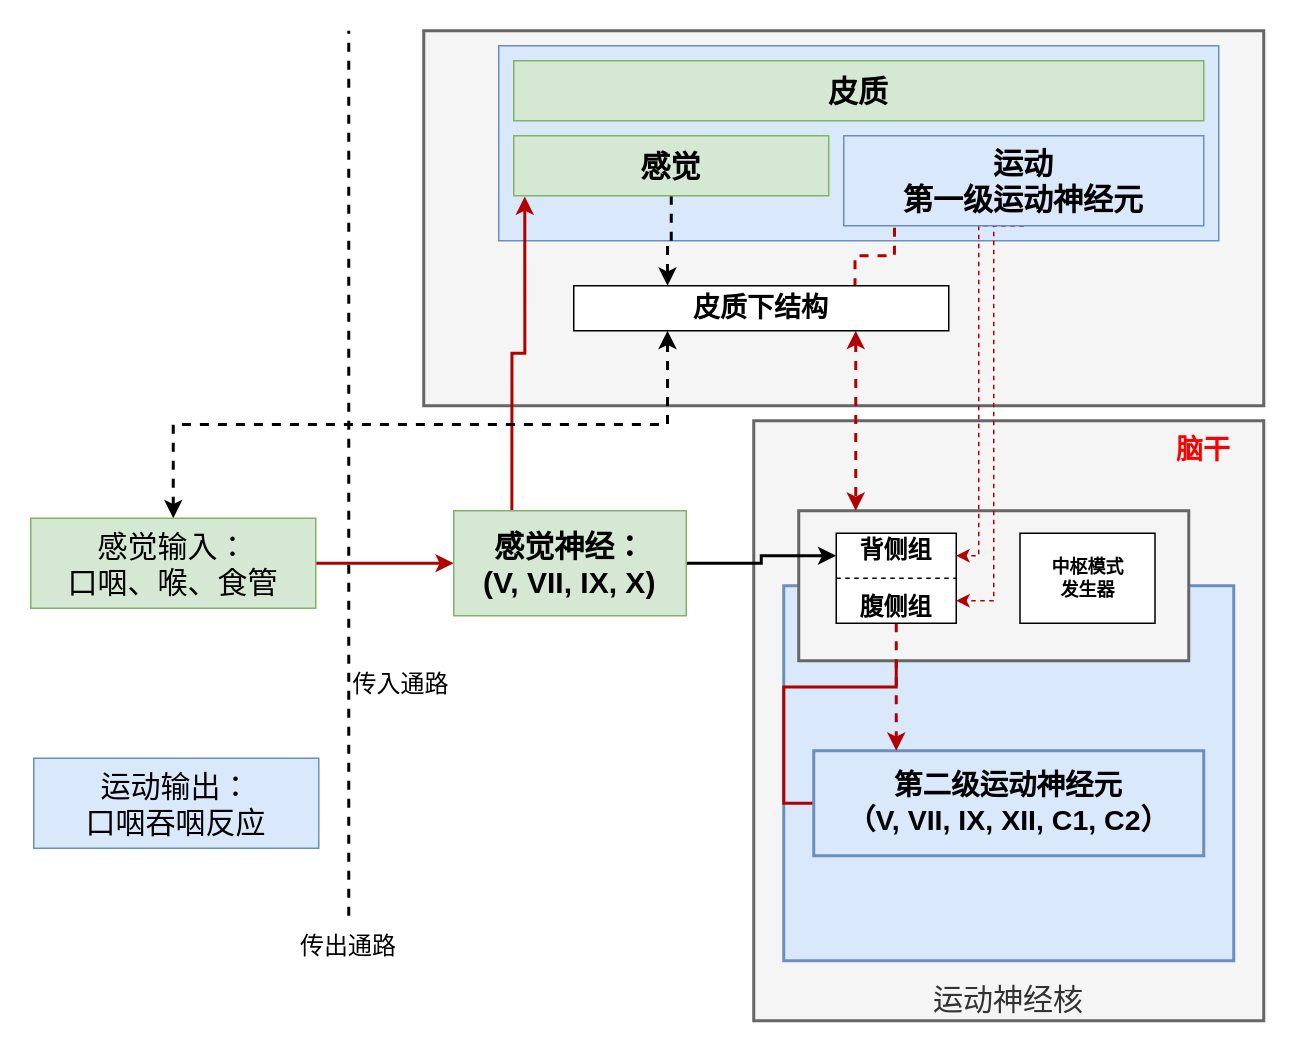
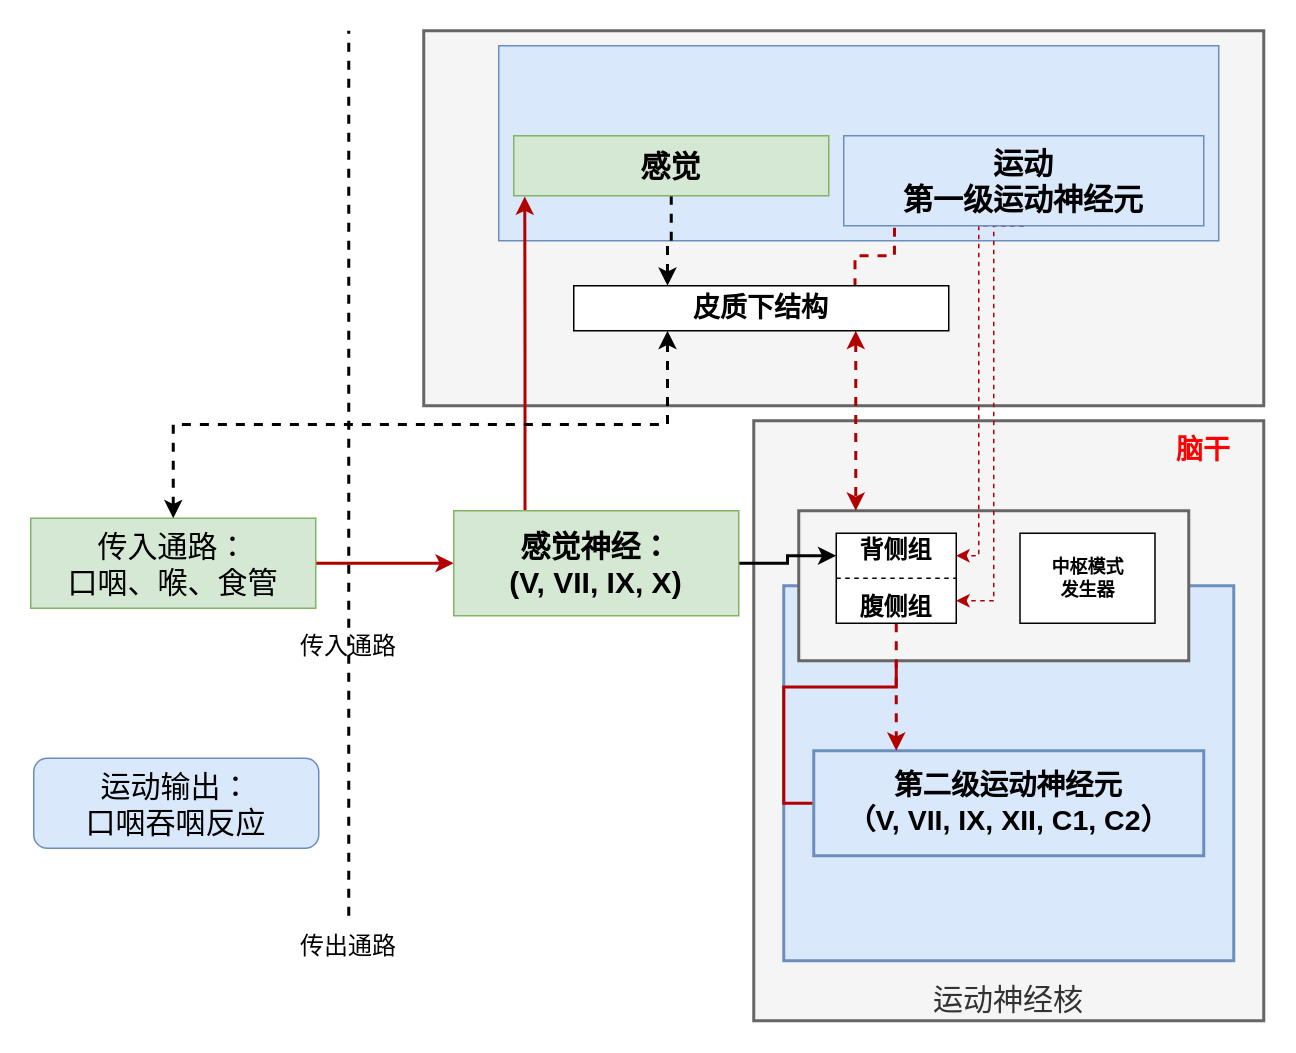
  <mxCell id="0" />
  <mxCell id="1" parent="0" />
  <mxCell id="2" value="&lt;font style=&quot;font-size: 20px;&quot;&gt;运动神经核&lt;/font&gt;" style="rounded=0;whiteSpace=wrap;html=1;strokeWidth=2;verticalAlign=bottom;fillColor=#f5f5f5;fontColor=#333333;strokeColor=#666666;" parent="1" vertex="1"><mxGeometry x="502" y="280" width="340" height="400" as="geometry" /></mxCell>
  <mxCell id="3" value="" style="rounded=0;whiteSpace=wrap;html=1;strokeWidth=2;verticalAlign=bottom;fillColor=#dae8fc;strokeColor=#6c8ebf;" parent="1" vertex="1"><mxGeometry x="522" y="390" width="300" height="250" as="geometry" /></mxCell>
  <mxCell id="4" style="edgeStyle=orthogonalEdgeStyle;rounded=0;orthogonalLoop=1;jettySize=auto;html=1;exitX=0;exitY=0.5;exitDx=0;exitDy=0;fontSize=16;startArrow=none;startFill=0;strokeWidth=2;fillColor=#e51400;strokeColor=#B20000;" parent="1" source="5" target="16" edge="1"><mxGeometry relative="1" as="geometry" /></mxCell>
  <mxCell id="5" value="&lt;font style=&quot;font-size: 19px;&quot;&gt;&lt;b&gt;第二级运动神经元&lt;br&gt;（V, VII, IX, XII, C1, C2）&lt;/b&gt;&lt;/font&gt;" style="rounded=0;whiteSpace=wrap;html=1;strokeWidth=2;fillColor=#dae8fc;strokeColor=#6c8ebf;" parent="1" vertex="1"><mxGeometry x="542" y="500" width="260" height="70" as="geometry" /></mxCell>
  <mxCell id="6" value="" style="rounded=0;whiteSpace=wrap;html=1;strokeWidth=2;fillColor=#f5f5f5;fontColor=#333333;strokeColor=#666666;" parent="1" vertex="1"><mxGeometry x="532" y="340" width="260" height="100" as="geometry" /></mxCell>
  <mxCell id="7" value="" style="rounded=0;whiteSpace=wrap;html=1;strokeWidth=2;fillColor=#f5f5f5;strokeColor=#666666;fontColor=#333333;" parent="1" vertex="1"><mxGeometry x="282" y="20" width="560" height="250" as="geometry" /></mxCell>
  <mxCell id="8" value="" style="rounded=0;whiteSpace=wrap;html=1;fillColor=#dae8fc;strokeColor=#6c8ebf;" parent="1" vertex="1"><mxGeometry x="332" width="480" height="130" as="geometry" y="30" /></mxCell>
  <mxCell id="9" style="edgeStyle=orthogonalEdgeStyle;rounded=0;orthogonalLoop=1;jettySize=auto;html=1;exitX=1;exitY=0.5;exitDx=0;exitDy=0;entryX=0;entryY=0.5;entryDx=0;entryDy=0;fontSize=16;startArrow=none;startFill=0;strokeWidth=2;fillColor=#e51400;strokeColor=#B20000;" parent="1" source="10" target="14" edge="1"><mxGeometry relative="1" as="geometry" /></mxCell>
- <mxCell id="10" value="&lt;font style=&quot;font-size: 20px;&quot;&gt;感觉输入：&lt;br style=&quot;font-size: 20px;&quot;&gt;口咽、喉、食管&lt;/font&gt;" style="rounded=0;whiteSpace=wrap;html=1;align=center;fillColor=#d5e8d4;strokeColor=#82b366;fontSize=20;" parent="1" vertex="1"><mxGeometry x="20" y="345" width="190" height="60" as="geometry" /></mxCell>
- <mxCell id="11" value="&lt;font style=&quot;font-size: 20px;&quot;&gt;运动输出：&lt;br style=&quot;font-size: 20px;&quot;&gt;口咽吞咽反应&lt;/font&gt;" style="rounded=0;whiteSpace=wrap;html=1;align=center;fillColor=#dae8fc;strokeColor=#6c8ebf;fontSize=20;" parent="1" vertex="1"><mxGeometry x="22" y="505" width="190" height="60" as="geometry" /></mxCell>
+ <mxCell id="10" value="&lt;font style=&quot;font-size: 20px;&quot;&gt;传入通路：&lt;br style=&quot;font-size: 20px;&quot;&gt;口咽、喉、食管&lt;/font&gt;" style="rounded=0;whiteSpace=wrap;html=1;align=center;fillColor=#d5e8d4;strokeColor=#82b366;fontSize=20;" parent="1" vertex="1"><mxGeometry x="20" y="345" width="190" height="60" as="geometry" /></mxCell>
+ <mxCell id="11" value="&lt;font style=&quot;font-size: 20px;&quot;&gt;运动输出：&lt;br style=&quot;font-size: 20px;&quot;&gt;口咽吞咽反应&lt;/font&gt;" style="whiteSpace=wrap;html=1;align=center;fillColor=#dae8fc;strokeColor=#6c8ebf;fontSize=20;rounded=1;" parent="1" vertex="1"><mxGeometry x="22" y="505" width="190" height="60" as="geometry" /></mxCell>
  <mxCell id="12" style="edgeStyle=orthogonalEdgeStyle;rounded=0;orthogonalLoop=1;jettySize=auto;html=1;exitX=0.25;exitY=0;exitDx=0;exitDy=0;entryX=0.035;entryY=1.013;entryDx=0;entryDy=0;fontSize=16;startArrow=none;startFill=0;strokeWidth=2;entryPerimeter=0;fillColor=#e51400;strokeColor=#B20000;" parent="1" source="14" target="21" edge="1"><mxGeometry relative="1" as="geometry" /></mxCell>
  <mxCell id="13" style="edgeStyle=orthogonalEdgeStyle;rounded=0;orthogonalLoop=1;jettySize=auto;html=1;exitX=1;exitY=0.5;exitDx=0;exitDy=0;entryX=0;entryY=0.25;entryDx=0;entryDy=0;fontSize=14;startArrow=none;startFill=0;strokeWidth=2;" parent="1" source="14" target="16" edge="1"><mxGeometry relative="1" as="geometry" /></mxCell>
- <mxCell id="14" value="&lt;b style=&quot;font-size: 20px;&quot;&gt;感觉神经：&lt;br style=&quot;font-size: 20px;&quot;&gt;(V, VII, IX, X)&lt;/b&gt;" style="rounded=0;whiteSpace=wrap;html=1;align=center;fillColor=#d5e8d4;strokeColor=#82b366;fontSize=20;" parent="1" vertex="1"><mxGeometry x="302" y="340" width="155" height="70" as="geometry" /></mxCell>
+ <mxCell id="14" value="&lt;b style=&quot;font-size: 20px;&quot;&gt;感觉神经：&lt;br style=&quot;font-size: 20px;&quot;&gt;(V, VII, IX, X)&lt;/b&gt;" style="rounded=0;whiteSpace=wrap;html=1;align=center;fillColor=#d5e8d4;strokeColor=#82b366;fontSize=20;" parent="1" vertex="1"><mxGeometry x="302" y="340" width="190" height="70" as="geometry" /></mxCell>
  <mxCell id="15" style="edgeStyle=orthogonalEdgeStyle;rounded=0;orthogonalLoop=1;jettySize=auto;html=1;exitX=0.5;exitY=1;exitDx=0;exitDy=0;fontSize=16;strokeWidth=2;dashed=1;fillColor=#e51400;strokeColor=#B20000;" parent="1" source="16" edge="1"><mxGeometry relative="1" as="geometry"><mxPoint x="597" y="500" as="targetPoint" /><Array as="points"><mxPoint x="597" y="500" /></Array></mxGeometry></mxCell>
  <mxCell id="16" value="&lt;b&gt;背侧组&lt;br style=&quot;font-size: 16px;&quot;&gt;&lt;br style=&quot;font-size: 16px;&quot;&gt;&lt;/b&gt;&lt;div style=&quot;font-size: 16px;&quot;&gt;&lt;span style=&quot;background-color: initial; font-size: 16px;&quot;&gt;&lt;b&gt;腹侧组&lt;/b&gt;&lt;/span&gt;&lt;/div&gt;" style="rounded=0;whiteSpace=wrap;html=1;align=center;fontSize=16;" parent="1" vertex="1"><mxGeometry x="557" y="355" width="80" height="60" as="geometry" /></mxCell>
  <mxCell id="17" value="&lt;b&gt;中枢模式&lt;br&gt;发生器&lt;/b&gt;" style="rounded=0;whiteSpace=wrap;html=1;align=center;" parent="1" vertex="1"><mxGeometry x="679.5" y="355" width="90" height="60" as="geometry" /></mxCell>
  <mxCell id="18" value="" style="endArrow=none;dashed=1;html=1;rounded=0;exitX=0;exitY=0.5;exitDx=0;exitDy=0;entryX=1;entryY=0.5;entryDx=0;entryDy=0;" parent="1" source="16" target="16" edge="1"><mxGeometry width="50" height="50" relative="1" as="geometry"><mxPoint x="532" y="535" as="sourcePoint" /><mxPoint x="582" y="485" as="targetPoint" /></mxGeometry></mxCell>
- <mxCell id="19" value="&lt;font style=&quot;font-size: 20px;&quot;&gt;皮质&lt;/font&gt;" style="rounded=0;whiteSpace=wrap;html=1;align=center;fontStyle=1;fillColor=#d5e8d4;strokeColor=#82b366;" parent="1" vertex="1"><mxGeometry x="342" y="40" width="460" height="40" as="geometry" /></mxCell>
  <mxCell id="20" style="rounded=0;orthogonalLoop=1;jettySize=auto;html=1;exitX=0.5;exitY=1;exitDx=0;exitDy=0;fontSize=16;strokeWidth=2;entryX=0.25;entryY=0;entryDx=0;entryDy=0;dashed=1;edgeStyle=orthogonalEdgeStyle;" parent="1" source="21" target="28" edge="1"><mxGeometry relative="1" as="geometry" /></mxCell>
  <mxCell id="21" value="感觉" style="rounded=0;whiteSpace=wrap;html=1;align=center;fontStyle=1;fillColor=#d5e8d4;strokeColor=#82b366;fontSize=20;" parent="1" vertex="1"><mxGeometry x="342" y="90" width="210" height="40" as="geometry" /></mxCell>
  <mxCell id="22" style="edgeStyle=orthogonalEdgeStyle;rounded=0;orthogonalLoop=1;jettySize=auto;html=1;exitX=0.5;exitY=1;exitDx=0;exitDy=0;entryX=1;entryY=0.25;entryDx=0;entryDy=0;dashed=1;fillColor=#e51400;strokeColor=#B20000;" parent="1" source="25" target="16" edge="1"><mxGeometry relative="1" as="geometry"><Array as="points"><mxPoint x="652" y="150" /><mxPoint x="652" y="370" /></Array></mxGeometry></mxCell>
  <mxCell id="23" style="edgeStyle=orthogonalEdgeStyle;rounded=0;orthogonalLoop=1;jettySize=auto;html=1;exitX=0.141;exitY=1.021;exitDx=0;exitDy=0;entryX=0.75;entryY=0;entryDx=0;entryDy=0;dashed=1;fontSize=16;startArrow=none;startFill=0;strokeWidth=2;exitPerimeter=0;fillColor=#e51400;strokeColor=#B20000;endArrow=none;" parent="1" source="25" target="28" edge="1"><mxGeometry relative="1" as="geometry" /></mxCell>
  <mxCell id="24" style="edgeStyle=orthogonalEdgeStyle;rounded=0;orthogonalLoop=1;jettySize=auto;html=1;exitX=0.5;exitY=1;exitDx=0;exitDy=0;entryX=1;entryY=0.75;entryDx=0;entryDy=0;dashed=1;fontSize=16;startArrow=none;startFill=0;strokeWidth=1;fillColor=#e51400;strokeColor=#B20000;" parent="1" source="25" target="16" edge="1"><mxGeometry relative="1" as="geometry"><Array as="points"><mxPoint x="662" y="150" /><mxPoint x="662" y="400" /></Array></mxGeometry></mxCell>
  <mxCell id="25" value="运动&lt;br style=&quot;font-size: 20px;&quot;&gt;第一级运动神经元" style="rounded=0;whiteSpace=wrap;html=1;align=center;fontStyle=1;fillColor=#dae8fc;strokeColor=#6c8ebf;fontSize=20;" parent="1" vertex="1"><mxGeometry x="562" y="90" width="240" height="60" as="geometry" /></mxCell>
  <mxCell id="26" style="edgeStyle=orthogonalEdgeStyle;rounded=0;orthogonalLoop=1;jettySize=auto;html=1;exitX=0.25;exitY=1;exitDx=0;exitDy=0;dashed=1;fontSize=16;strokeWidth=2;startArrow=classic;startFill=1;" parent="1" source="28" target="10" edge="1"><mxGeometry relative="1" as="geometry" /></mxCell>
  <mxCell id="27" style="edgeStyle=orthogonalEdgeStyle;rounded=0;orthogonalLoop=1;jettySize=auto;html=1;exitX=0.75;exitY=1;exitDx=0;exitDy=0;dashed=1;fontSize=16;startArrow=classic;startFill=1;strokeWidth=2;fillColor=#e51400;strokeColor=#B20000;" parent="1" source="28" edge="1"><mxGeometry relative="1" as="geometry"><mxPoint x="570" y="340" as="targetPoint" /><Array as="points"><mxPoint x="570" y="341" /></Array></mxGeometry></mxCell>
  <mxCell id="28" value="&lt;font style=&quot;font-size: 18px;&quot;&gt;皮质下结构&lt;/font&gt;" style="rounded=0;whiteSpace=wrap;html=1;align=center;fontStyle=1" parent="1" vertex="1"><mxGeometry x="382" y="190" width="250" height="30" as="geometry" /></mxCell>
  <mxCell id="29" value="脑干" style="rounded=0;whiteSpace=wrap;html=1;gradientColor=none;fillColor=#FFFFFF;strokeWidth=1;dashed=1;opacity=0;fontStyle=1;fontSize=18;fontColor=#FF0000;" parent="1" vertex="1"><mxGeometry x="762" y="280" width="80" height="40" as="geometry" /></mxCell>
  <mxCell id="30" value="" style="endArrow=none;dashed=1;html=1;rounded=0;fontSize=16;strokeWidth=2;exitX=0.5;exitY=0;exitDx=0;exitDy=0;" parent="1" source="31" edge="1"><mxGeometry width="50" height="50" relative="1" as="geometry"><mxPoint x="222" y="630" as="sourcePoint" /><mxPoint x="232" y="20" as="targetPoint" /></mxGeometry></mxCell>
  <mxCell id="31" value="&lt;font style=&quot;font-size: 16px;&quot;&gt;传出通路&lt;/font&gt;" style="rounded=0;whiteSpace=wrap;html=1;gradientColor=none;fillColor=#FFFFFF;strokeWidth=1;dashed=1;opacity=0;" parent="1" vertex="1"><mxGeometry x="192" y="610" width="80" height="40" as="geometry" /></mxCell>
- <mxCell id="32" value="&lt;font style=&quot;font-size: 16px;&quot;&gt;传入通路&lt;/font&gt;" style="rounded=0;whiteSpace=wrap;html=1;gradientColor=none;fillColor=#FFFFFF;strokeWidth=1;dashed=1;opacity=0;" parent="1" vertex="1"><mxGeometry x="227" y="435" width="80" height="40" as="geometry" /></mxCell>
+ <mxCell id="32" value="&lt;font style=&quot;font-size: 16px;&quot;&gt;传入通路&lt;/font&gt;" style="rounded=0;whiteSpace=wrap;html=1;gradientColor=none;fillColor=#FFFFFF;strokeWidth=1;dashed=1;opacity=0;" parent="1" vertex="1"><mxGeometry x="192" y="410" width="80" height="40" as="geometry" /></mxCell>
